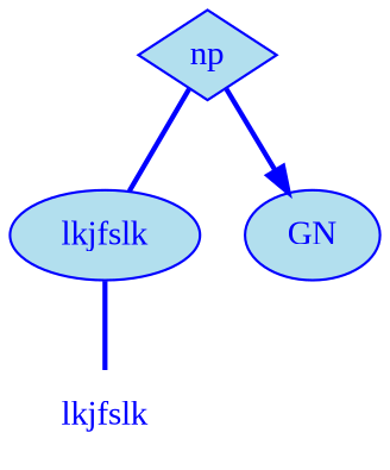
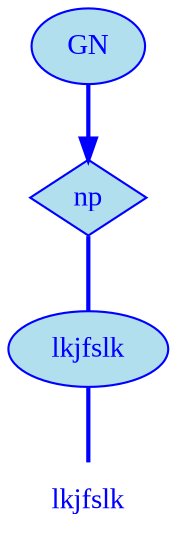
  digraph {
    fontname="Liberation Serif"
    node [fillcolor=lightblue2 fontcolor=blue fontname="Liberation Serif" color=blue style=filled]
    edge [arrowhead=none color=blue fontcolor=blue minlen=1 style=bold fontname="Liberation Serif"]
    n1 [height=0.50 label=lkjfslk shape=plaintext width=0.75 color="" style=""]
    n2 [height=0.50 label=lkjfslk shape=ellipse width=1.06]
    n3 [height=0.50 label=np shape=diamond width=0.75]
    n4 [arrowhead=doubleoctagon height=0.50 label=GN width=0.75]
    n2 -> n1
    n3 -> n2
-   n3 -> n4 [shape=normal arrowhead=""]
+   n4 -> n3 [shape=normal arrowhead=""]
  }
